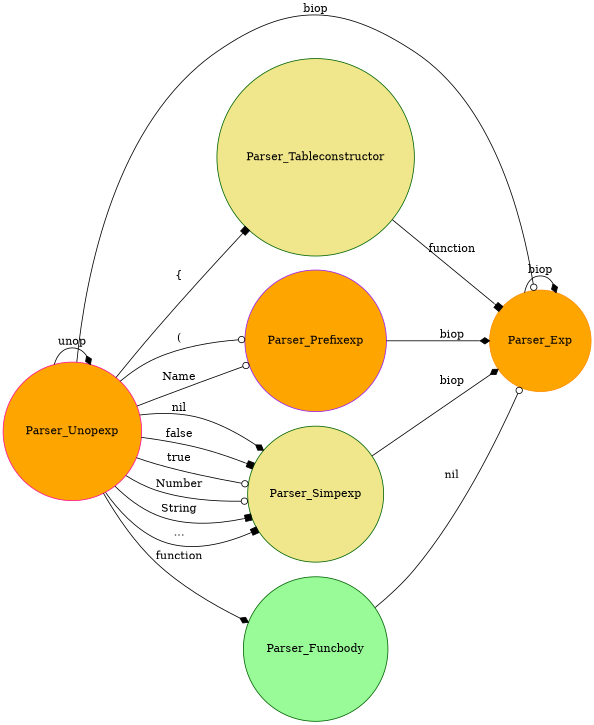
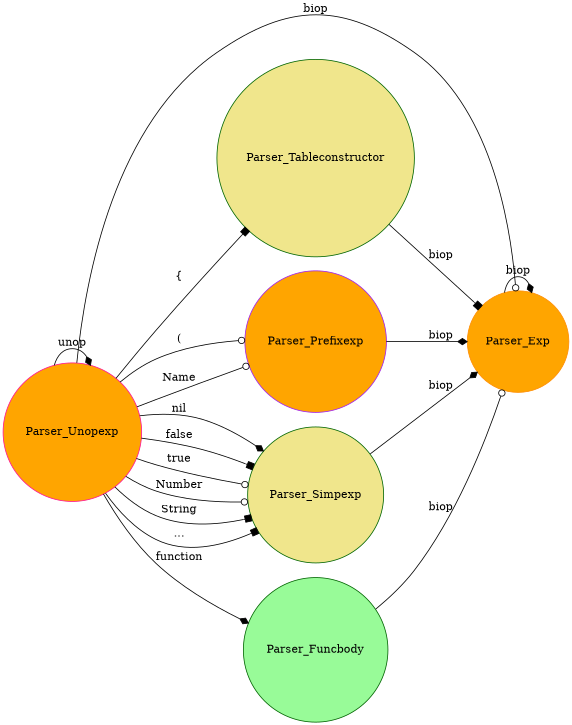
  digraph {
    rankdir=LR
    node [color=darkgreen fillcolor=orange shape=circle style=filled]
    edge [arrowhead=diamond]
    Parser_Exp [color=darkorange]
    Parser_Unopexp [color=deeppink]
    Parser_Tableconstructor [fillcolor=khaki]
    Parser_Prefixexp [color=purple]
    Parser_Simpexp [fillcolor=khaki]
    Parser_Funcbody [fillcolor=palegreen]
    Parser_Exp -> Parser_Exp [label=biop]
    Parser_Unopexp -> Parser_Exp [arrowhead=odot label=biop]
    Parser_Unopexp -> Parser_Unopexp [label=unop]
    Parser_Unopexp -> Parser_Tableconstructor [arrowhead=box label="{"]
    Parser_Unopexp -> Parser_Prefixexp [arrowhead=odot label="("]
    Parser_Unopexp -> Parser_Prefixexp [arrowhead=odot label=Name]
    Parser_Unopexp -> Parser_Simpexp [label=nil]
    Parser_Unopexp -> Parser_Simpexp [arrowhead=box label=false]
    Parser_Unopexp -> Parser_Simpexp [arrowhead=odot label=true]
    Parser_Unopexp -> Parser_Simpexp [arrowhead=odot label=Number]
    Parser_Unopexp -> Parser_Simpexp [arrowhead=box label=String]
    Parser_Unopexp -> Parser_Simpexp [arrowhead=box label="..."]
    Parser_Unopexp -> Parser_Funcbody [label=function]
-   Parser_Tableconstructor -> Parser_Exp [arrowhead=box label=function]
+   Parser_Tableconstructor -> Parser_Exp [arrowhead=box label=biop]
    Parser_Prefixexp -> Parser_Exp [label=biop]
    Parser_Simpexp -> Parser_Exp [label=biop]
-   Parser_Funcbody -> Parser_Exp [arrowhead=odot label=nil]
+   Parser_Funcbody -> Parser_Exp [arrowhead=odot label=biop]
  }
